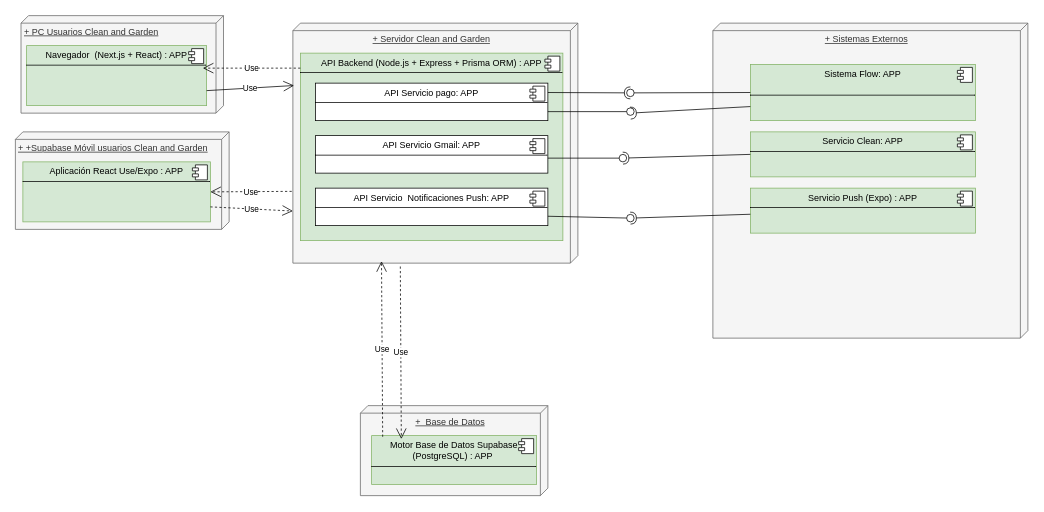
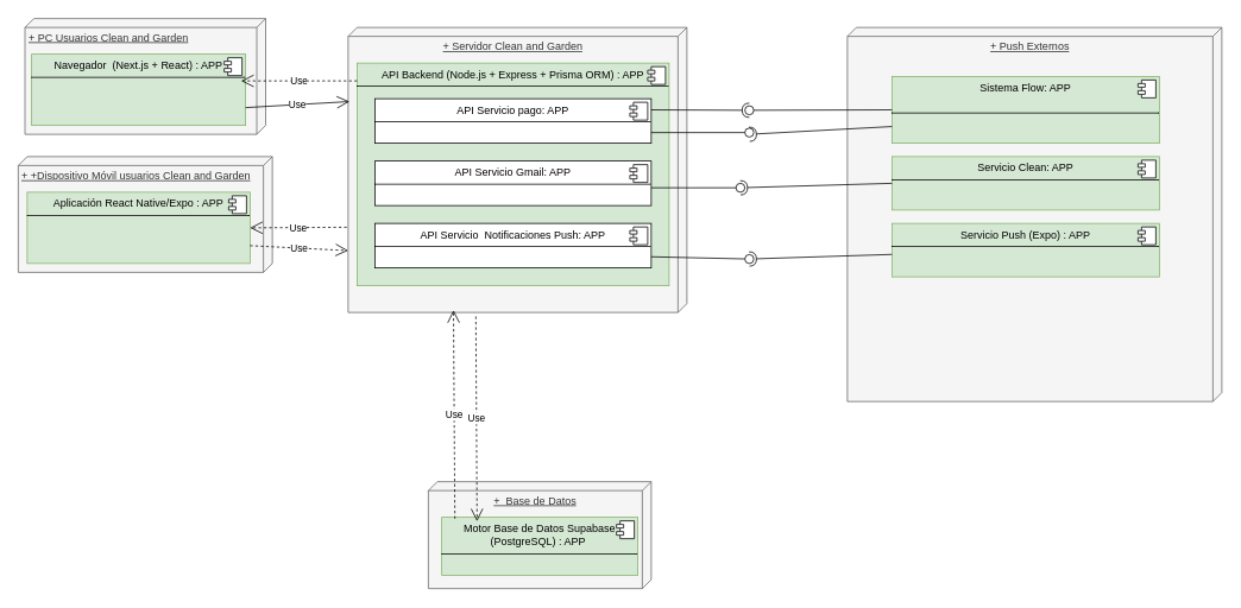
  <mxCell id="0" />
  <mxCell id="1" parent="0" />
  <mxCell id="2" value="+ PC Usuarios Clean and Garden" style="verticalAlign=top;align=left;spacingTop=8;spacingLeft=2;spacingRight=12;shape=cube;size=10;direction=south;fontStyle=4;html=1;whiteSpace=wrap;fillColor=#f5f5f5;fontColor=#333333;strokeColor=#666666;" parent="1" vertex="1"><mxGeometry x="27.5" y="20" width="270" height="130" as="geometry" /></mxCell>
  <mxCell id="3" value="&lt;p style=&quot;margin:0px;margin-top:6px;text-align:center;&quot;&gt;Navegador&amp;nbsp; (Next.js + React) : APP&lt;/p&gt;&lt;hr size=&quot;1&quot; style=&quot;border-style:solid;&quot;&gt;&lt;p style=&quot;margin:0px;margin-left:8px;&quot;&gt;&lt;br&gt;&lt;/p&gt;" style="align=left;overflow=fill;html=1;dropTarget=0;whiteSpace=wrap;fillColor=#d5e8d4;strokeColor=#82b366;" parent="1" vertex="1"><mxGeometry x="35" y="60" width="240" height="80" as="geometry" /></mxCell>
  <mxCell id="4" value="" style="shape=component;jettyWidth=8;jettyHeight=4;" parent="3" vertex="1"><mxGeometry x="1" width="20" height="20" relative="1" as="geometry"><mxPoint x="-24" y="4" as="offset" /></mxGeometry></mxCell>
- <mxCell id="5" value="+ +Supabase Móvil usuarios Clean and Garden" style="verticalAlign=top;align=left;spacingTop=8;spacingLeft=2;spacingRight=12;shape=cube;size=10;direction=south;fontStyle=4;html=1;whiteSpace=wrap;fillColor=#f5f5f5;strokeColor=#666666;fontColor=#333333;" parent="1" vertex="1"><mxGeometry x="20" y="175" width="285" height="130" as="geometry" /></mxCell>
- <mxCell id="6" value="&lt;p style=&quot;margin:0px;margin-top:6px;text-align:center;&quot;&gt;Aplicación React Use/Expo : APP&lt;/p&gt;&lt;hr size=&quot;1&quot; style=&quot;border-style:solid;&quot;&gt;&lt;p style=&quot;margin:0px;margin-left:8px;&quot;&gt;&lt;br&gt;&lt;/p&gt;" style="align=left;overflow=fill;html=1;dropTarget=0;whiteSpace=wrap;fillColor=#d5e8d4;strokeColor=#82b366;" parent="1" vertex="1"><mxGeometry x="30" y="215" width="250" height="80" as="geometry" /></mxCell>
+ <mxCell id="5" value="+ +Dispositivo Móvil usuarios Clean and Garden" style="verticalAlign=top;align=left;spacingTop=8;spacingLeft=2;spacingRight=12;shape=cube;size=10;direction=south;fontStyle=4;html=1;whiteSpace=wrap;fillColor=#f5f5f5;strokeColor=#666666;fontColor=#333333;" parent="1" vertex="1"><mxGeometry x="20" y="175" width="285" height="130" as="geometry" /></mxCell>
+ <mxCell id="6" value="&lt;p style=&quot;margin:0px;margin-top:6px;text-align:center;&quot;&gt;Aplicación React Native/Expo : APP&lt;/p&gt;&lt;hr size=&quot;1&quot; style=&quot;border-style:solid;&quot;&gt;&lt;p style=&quot;margin:0px;margin-left:8px;&quot;&gt;&lt;br&gt;&lt;/p&gt;" style="align=left;overflow=fill;html=1;dropTarget=0;whiteSpace=wrap;fillColor=#d5e8d4;strokeColor=#82b366;" parent="1" vertex="1"><mxGeometry x="30" y="215" width="250" height="80" as="geometry" /></mxCell>
  <mxCell id="7" value="" style="shape=component;jettyWidth=8;jettyHeight=4;" parent="6" vertex="1"><mxGeometry x="1" width="20" height="20" relative="1" as="geometry"><mxPoint x="-24" y="4" as="offset" /></mxGeometry></mxCell>
  <mxCell id="8" value="&lt;div style=&quot;&quot;&gt;&lt;span style=&quot;background-color: transparent;&quot;&gt;+ Servidor Clean and Garden&lt;/span&gt;&lt;/div&gt;" style="verticalAlign=top;align=center;spacingTop=8;spacingLeft=2;spacingRight=12;shape=cube;size=10;direction=south;fontStyle=4;html=1;whiteSpace=wrap;fillColor=#f5f5f5;fontColor=#333333;strokeColor=#666666;" parent="1" vertex="1"><mxGeometry x="390" y="30" width="380" height="320" as="geometry" /></mxCell>
  <mxCell id="9" value="&lt;p style=&quot;margin:0px;margin-top:6px;text-align:center;&quot;&gt;API Backend (Node.js + Express + Prisma ORM) : APP&lt;/p&gt;&lt;hr size=&quot;1&quot; style=&quot;border-style:solid;&quot;&gt;&lt;p style=&quot;margin:0px;margin-left:8px;&quot;&gt;&lt;br&gt;&lt;/p&gt;" style="align=left;overflow=fill;html=1;dropTarget=0;whiteSpace=wrap;fillColor=#d5e8d4;strokeColor=#82b366;" parent="1" vertex="1"><mxGeometry x="400" y="70" width="350" height="250" as="geometry" /></mxCell>
  <mxCell id="10" value="" style="shape=component;jettyWidth=8;jettyHeight=4;" parent="9" vertex="1"><mxGeometry x="1" width="20" height="20" relative="1" as="geometry"><mxPoint x="-24" y="4" as="offset" /></mxGeometry></mxCell>
  <mxCell id="11" value="&lt;p style=&quot;margin:0px;margin-top:6px;text-align:center;&quot;&gt;API Servicio pago: APP&lt;/p&gt;&lt;hr size=&quot;1&quot; style=&quot;border-style:solid;&quot;&gt;&lt;p style=&quot;margin:0px;margin-left:8px;&quot;&gt;&lt;br&gt;&lt;/p&gt;" style="align=left;overflow=fill;html=1;dropTarget=0;whiteSpace=wrap;" parent="1" vertex="1"><mxGeometry x="420" y="110" width="310" height="50" as="geometry" /></mxCell>
  <mxCell id="12" value="" style="shape=component;jettyWidth=8;jettyHeight=4;" parent="11" vertex="1"><mxGeometry x="1" width="20" height="20" relative="1" as="geometry"><mxPoint x="-24" y="4" as="offset" /></mxGeometry></mxCell>
  <mxCell id="13" value="&lt;p style=&quot;margin:0px;margin-top:6px;text-align:center;&quot;&gt;API Servicio Gmail: APP&lt;/p&gt;&lt;hr size=&quot;1&quot; style=&quot;border-style:solid;&quot;&gt;&lt;p style=&quot;margin:0px;margin-left:8px;&quot;&gt;&lt;br&gt;&lt;/p&gt;" style="align=left;overflow=fill;html=1;dropTarget=0;whiteSpace=wrap;" parent="1" vertex="1"><mxGeometry x="420" y="180" width="310" height="50" as="geometry" /></mxCell>
  <mxCell id="14" value="" style="shape=component;jettyWidth=8;jettyHeight=4;" parent="13" vertex="1"><mxGeometry x="1" width="20" height="20" relative="1" as="geometry"><mxPoint x="-24" y="4" as="offset" /></mxGeometry></mxCell>
  <mxCell id="15" value="&lt;p style=&quot;margin:0px;margin-top:6px;text-align:center;&quot;&gt;API Servicio&amp;nbsp; Notificaciones Push: APP&lt;/p&gt;&lt;hr size=&quot;1&quot; style=&quot;border-style:solid;&quot;&gt;&lt;p style=&quot;margin:0px;margin-left:8px;&quot;&gt;&lt;br&gt;&lt;/p&gt;" style="align=left;overflow=fill;html=1;dropTarget=0;whiteSpace=wrap;" parent="1" vertex="1"><mxGeometry x="420" y="250" width="310" height="50" as="geometry" /></mxCell>
  <mxCell id="16" value="" style="shape=component;jettyWidth=8;jettyHeight=4;" parent="15" vertex="1"><mxGeometry x="1" width="20" height="20" relative="1" as="geometry"><mxPoint x="-24" y="4" as="offset" /></mxGeometry></mxCell>
  <mxCell id="17" value="+&amp;nbsp; Base de Datos" style="verticalAlign=top;align=center;spacingTop=8;spacingLeft=2;spacingRight=12;shape=cube;size=10;direction=south;fontStyle=4;html=1;whiteSpace=wrap;fillColor=#f5f5f5;fontColor=#333333;strokeColor=#666666;" parent="1" vertex="1"><mxGeometry x="480" y="540" width="250" height="120" as="geometry" /></mxCell>
  <mxCell id="18" value="&lt;p style=&quot;margin:0px;margin-top:6px;text-align:center;&quot;&gt;&lt;span style=&quot;background-color: transparent; color: light-dark(rgb(0, 0, 0), rgb(255, 255, 255)); text-align: left;&quot;&gt;Motor Base de Datos Supabase (PostgreSQL) : APP&lt;/span&gt;&amp;nbsp;&lt;/p&gt;&lt;hr size=&quot;1&quot; style=&quot;border-style:solid;&quot;&gt;&lt;p style=&quot;margin:0px;margin-left:8px;&quot;&gt;&lt;br&gt;&lt;/p&gt;" style="align=left;overflow=fill;html=1;dropTarget=0;whiteSpace=wrap;fillColor=#d5e8d4;strokeColor=#82b366;" parent="1" vertex="1"><mxGeometry x="495" y="580" width="220" height="65" as="geometry" /></mxCell>
  <mxCell id="19" value="" style="shape=component;jettyWidth=8;jettyHeight=4;" parent="18" vertex="1"><mxGeometry x="1" width="20" height="20" relative="1" as="geometry"><mxPoint x="-24" y="4" as="offset" /></mxGeometry></mxCell>
  <mxCell id="20" value="Use" style="endArrow=open;endSize=12;dashed=0;html=1;rounded=0;exitX=1;exitY=0.75;exitDx=0;exitDy=0;entryX=0.26;entryY=0.996;entryDx=0;entryDy=0;entryPerimeter=0;" parent="1" source="3" target="8" edge="1"><mxGeometry width="160" relative="1" as="geometry"><mxPoint x="240" y="210" as="sourcePoint" /><mxPoint x="700" y="20" as="targetPoint" /></mxGeometry></mxCell>
  <mxCell id="21" value="Use" style="endArrow=open;endSize=12;dashed=1;html=1;rounded=0;exitX=1;exitY=0.75;exitDx=0;exitDy=0;entryX=0.783;entryY=1;entryDx=0;entryDy=0;entryPerimeter=0;" parent="1" source="6" target="8" edge="1"><mxGeometry width="160" relative="1" as="geometry"><mxPoint x="250" y="210" as="sourcePoint" /><mxPoint x="400" y="210" as="targetPoint" /><Array as="points" /></mxGeometry></mxCell>
  <mxCell id="22" value="Use" style="endArrow=open;endSize=12;dashed=1;html=1;rounded=0;" parent="1" edge="1"><mxGeometry width="160" relative="1" as="geometry"><mxPoint x="400" y="90" as="sourcePoint" /><mxPoint x="270" y="90" as="targetPoint" /></mxGeometry></mxCell>
  <mxCell id="23" value="Use" style="endArrow=open;endSize=12;dashed=1;html=1;rounded=0;entryX=1;entryY=0.5;entryDx=0;entryDy=0;exitX=0.701;exitY=1.004;exitDx=0;exitDy=0;exitPerimeter=0;" parent="1" source="8" target="6" edge="1"><mxGeometry width="160" relative="1" as="geometry"><mxPoint x="417" y="20" as="sourcePoint" /><mxPoint x="352.1" y="-192.66" as="targetPoint" /></mxGeometry></mxCell>
  <mxCell id="24" value="Use" style="endArrow=open;endSize=12;dashed=1;html=1;rounded=0;entryX=0.18;entryY=0.069;entryDx=0;entryDy=0;entryPerimeter=0;exitX=1.014;exitY=0.623;exitDx=0;exitDy=0;exitPerimeter=0;" parent="1" source="8" target="18" edge="1"><mxGeometry width="160" relative="1" as="geometry"><mxPoint x="550" y="360" as="sourcePoint" /><mxPoint x="520" y="590" as="targetPoint" /></mxGeometry></mxCell>
  <mxCell id="25" value="Use" style="endArrow=open;endSize=12;dashed=1;html=1;rounded=0;exitX=0.067;exitY=0.024;exitDx=0;exitDy=0;exitPerimeter=0;entryX=0.992;entryY=0.689;entryDx=0;entryDy=0;entryPerimeter=0;" parent="1" source="18" target="8" edge="1"><mxGeometry width="160" relative="1" as="geometry"><mxPoint x="770" y="250" as="sourcePoint" /><mxPoint x="508" y="340" as="targetPoint" /></mxGeometry></mxCell>
  <mxCell id="26" value="" style="ellipse;whiteSpace=wrap;html=1;align=center;aspect=fixed;fillColor=none;strokeColor=none;resizable=0;perimeter=centerPerimeter;rotatable=0;allowArrows=0;points=[];outlineConnect=1;" parent="1" vertex="1"><mxGeometry x="565" y="250" width="10" height="10" as="geometry" /></mxCell>
  <mxCell id="27" value="" style="ellipse;whiteSpace=wrap;html=1;align=center;aspect=fixed;fillColor=none;strokeColor=none;resizable=0;perimeter=centerPerimeter;rotatable=0;allowArrows=0;points=[];outlineConnect=1;" parent="1" vertex="1"><mxGeometry x="565" y="250" width="10" height="10" as="geometry" /></mxCell>
- <mxCell id="28" value="+ Sistemas Externos" style="verticalAlign=top;align=center;spacingTop=8;spacingLeft=2;spacingRight=12;shape=cube;size=10;direction=south;fontStyle=4;html=1;whiteSpace=wrap;fillColor=#f5f5f5;fontColor=#333333;strokeColor=#666666;" parent="1" vertex="1"><mxGeometry x="950" y="30" width="420" height="420" as="geometry" /></mxCell>
+ <mxCell id="28" value="+ Push Externos" style="verticalAlign=top;align=center;spacingTop=8;spacingLeft=2;spacingRight=12;shape=cube;size=10;direction=south;fontStyle=4;html=1;whiteSpace=wrap;fillColor=#f5f5f5;fontColor=#333333;strokeColor=#666666;" parent="1" vertex="1"><mxGeometry x="950" y="30" width="420" height="420" as="geometry" /></mxCell>
  <mxCell id="29" value="&lt;p style=&quot;margin:0px;margin-top:6px;text-align:center;&quot;&gt;Sistema Flow: APP&lt;/p&gt;&lt;div&gt;&lt;br&gt;&lt;/div&gt;&lt;hr size=&quot;1&quot; style=&quot;border-style:solid;&quot;&gt;&lt;p style=&quot;margin:0px;margin-left:8px;&quot;&gt;&lt;br&gt;&lt;/p&gt;" style="align=left;overflow=fill;html=1;dropTarget=0;whiteSpace=wrap;fillColor=#d5e8d4;strokeColor=#82b366;" parent="1" vertex="1"><mxGeometry x="1000" y="85" width="300" height="75" as="geometry" /></mxCell>
  <mxCell id="30" value="" style="shape=component;jettyWidth=8;jettyHeight=4;" parent="29" vertex="1"><mxGeometry x="1" width="20" height="20" relative="1" as="geometry"><mxPoint x="-24" y="4" as="offset" /></mxGeometry></mxCell>
  <mxCell id="31" value="" style="ellipse;whiteSpace=wrap;html=1;align=center;aspect=fixed;fillColor=none;strokeColor=none;resizable=0;perimeter=centerPerimeter;rotatable=0;allowArrows=0;points=[];outlineConnect=1;" parent="1" vertex="1"><mxGeometry x="565" y="290" width="10" height="10" as="geometry" /></mxCell>
  <mxCell id="32" value="" style="ellipse;whiteSpace=wrap;html=1;align=center;aspect=fixed;fillColor=none;strokeColor=none;resizable=0;perimeter=centerPerimeter;rotatable=0;allowArrows=0;points=[];outlineConnect=1;" parent="1" vertex="1"><mxGeometry x="565" y="290" width="10" height="10" as="geometry" /></mxCell>
  <mxCell id="33" value="" style="ellipse;whiteSpace=wrap;html=1;align=center;aspect=fixed;fillColor=none;strokeColor=none;resizable=0;perimeter=centerPerimeter;rotatable=0;allowArrows=0;points=[];outlineConnect=1;" parent="1" vertex="1"><mxGeometry x="565" y="290" width="10" height="10" as="geometry" /></mxCell>
  <mxCell id="34" value="" style="ellipse;whiteSpace=wrap;html=1;align=center;aspect=fixed;fillColor=none;strokeColor=none;resizable=0;perimeter=centerPerimeter;rotatable=0;allowArrows=0;points=[];outlineConnect=1;" parent="1" vertex="1"><mxGeometry x="565" y="290" width="10" height="10" as="geometry" /></mxCell>
  <mxCell id="35" value="" style="ellipse;whiteSpace=wrap;html=1;align=center;aspect=fixed;fillColor=none;strokeColor=none;resizable=0;perimeter=centerPerimeter;rotatable=0;allowArrows=0;points=[];outlineConnect=1;" parent="1" vertex="1"><mxGeometry x="685" y="290" width="10" height="10" as="geometry" /></mxCell>
  <mxCell id="36" value="" style="ellipse;whiteSpace=wrap;html=1;align=center;aspect=fixed;fillColor=none;strokeColor=none;resizable=0;perimeter=centerPerimeter;rotatable=0;allowArrows=0;points=[];outlineConnect=1;" parent="1" vertex="1"><mxGeometry x="685" y="290" width="10" height="10" as="geometry" /></mxCell>
  <mxCell id="37" value="&lt;p style=&quot;margin:0px;margin-top:6px;text-align:center;&quot;&gt;&lt;/p&gt;&lt;p style=&quot;margin: 6px 0px 0px; text-align: center;&quot;&gt;Servicio Clean: APP&lt;/p&gt;&lt;hr style=&quot;border-style: solid;&quot; size=&quot;1&quot;&gt;&lt;p style=&quot;margin: 0px 0px 0px 8px;&quot;&gt;&lt;br&gt;&lt;/p&gt;" style="align=left;overflow=fill;html=1;dropTarget=0;whiteSpace=wrap;fillColor=#d5e8d4;strokeColor=#82b366;" vertex="1" parent="1"><mxGeometry x="1000" y="175" width="300" height="60" as="geometry" /></mxCell>
  <mxCell id="38" value="" style="shape=component;jettyWidth=8;jettyHeight=4;" vertex="1" parent="37"><mxGeometry x="1" width="20" height="20" relative="1" as="geometry"><mxPoint x="-24" y="4" as="offset" /></mxGeometry></mxCell>
  <mxCell id="39" value="&lt;p style=&quot;margin:0px;margin-top:6px;text-align:center;&quot;&gt;&lt;/p&gt;&lt;p style=&quot;margin: 6px 0px 0px; text-align: center;&quot;&gt;Servicio Push (Expo) : APP&lt;/p&gt;&lt;hr style=&quot;border-style: solid;&quot; size=&quot;1&quot;&gt;&lt;p style=&quot;margin: 0px 0px 0px 8px;&quot;&gt;&lt;br&gt;&lt;/p&gt;" style="align=left;overflow=fill;html=1;dropTarget=0;whiteSpace=wrap;fillColor=#d5e8d4;strokeColor=#82b366;" vertex="1" parent="1"><mxGeometry x="1000" y="250" width="300" height="60" as="geometry" /></mxCell>
  <mxCell id="40" value="" style="shape=component;jettyWidth=8;jettyHeight=4;" vertex="1" parent="39"><mxGeometry x="1" width="20" height="20" relative="1" as="geometry"><mxPoint x="-24" y="4" as="offset" /></mxGeometry></mxCell>
  <mxCell id="41" value="" style="rounded=0;orthogonalLoop=1;jettySize=auto;html=1;endArrow=halfCircle;endFill=0;endSize=6;strokeWidth=1;sketch=0;exitX=1;exitY=0.25;exitDx=0;exitDy=0;" edge="1" parent="1" source="11"><mxGeometry relative="1" as="geometry"><mxPoint x="760" y="380" as="sourcePoint" /><mxPoint x="840" y="123" as="targetPoint" /></mxGeometry></mxCell>
  <mxCell id="42" value="" style="rounded=0;orthogonalLoop=1;jettySize=auto;html=1;endArrow=oval;endFill=0;sketch=0;sourcePerimeterSpacing=0;targetPerimeterSpacing=0;endSize=10;exitX=0;exitY=0.5;exitDx=0;exitDy=0;" edge="1" parent="1" source="29"><mxGeometry relative="1" as="geometry"><mxPoint x="720" y="420" as="sourcePoint" /><mxPoint x="840" y="123" as="targetPoint" /></mxGeometry></mxCell>
  <mxCell id="43" value="" style="ellipse;whiteSpace=wrap;html=1;align=center;aspect=fixed;fillColor=none;strokeColor=none;resizable=0;perimeter=centerPerimeter;rotatable=0;allowArrows=0;points=[];outlineConnect=1;" vertex="1" parent="1"><mxGeometry x="485" y="290" width="10" height="10" as="geometry" /></mxCell>
  <mxCell id="44" value="" style="rounded=0;orthogonalLoop=1;jettySize=auto;html=1;endArrow=halfCircle;endFill=0;endSize=6;strokeWidth=1;sketch=0;exitX=0;exitY=0.75;exitDx=0;exitDy=0;" edge="1" parent="1" source="29"><mxGeometry relative="1" as="geometry"><mxPoint x="720" y="420" as="sourcePoint" /><mxPoint x="840" y="150" as="targetPoint" /></mxGeometry></mxCell>
  <mxCell id="45" value="" style="rounded=0;orthogonalLoop=1;jettySize=auto;html=1;endArrow=oval;endFill=0;sketch=0;sourcePerimeterSpacing=0;targetPerimeterSpacing=0;endSize=10;exitX=1;exitY=0.76;exitDx=0;exitDy=0;exitPerimeter=0;" edge="1" parent="1" source="11"><mxGeometry relative="1" as="geometry"><mxPoint x="790" y="410" as="sourcePoint" /><mxPoint x="840" y="148" as="targetPoint" /></mxGeometry></mxCell>
  <mxCell id="46" value="" style="ellipse;whiteSpace=wrap;html=1;align=center;aspect=fixed;fillColor=none;strokeColor=none;resizable=0;perimeter=centerPerimeter;rotatable=0;allowArrows=0;points=[];outlineConnect=1;" vertex="1" parent="1"><mxGeometry x="850" y="500" width="10" height="10" as="geometry" /></mxCell>
  <mxCell id="47" value="" style="ellipse;whiteSpace=wrap;html=1;align=center;aspect=fixed;fillColor=none;strokeColor=none;resizable=0;perimeter=centerPerimeter;rotatable=0;allowArrows=0;points=[];outlineConnect=1;" vertex="1" parent="1"><mxGeometry x="485" y="290" width="10" height="10" as="geometry" /></mxCell>
  <mxCell id="48" value="" style="rounded=0;orthogonalLoop=1;jettySize=auto;html=1;endArrow=halfCircle;endFill=0;endSize=6;strokeWidth=1;sketch=0;exitX=0;exitY=0.5;exitDx=0;exitDy=0;" edge="1" parent="1" source="37"><mxGeometry relative="1" as="geometry"><mxPoint x="760" y="450" as="sourcePoint" /><mxPoint x="830" y="210" as="targetPoint" /></mxGeometry></mxCell>
  <mxCell id="49" value="" style="rounded=0;orthogonalLoop=1;jettySize=auto;html=1;endArrow=oval;endFill=0;sketch=0;sourcePerimeterSpacing=0;targetPerimeterSpacing=0;endSize=10;" edge="1" parent="1"><mxGeometry relative="1" as="geometry"><mxPoint x="730" y="210" as="sourcePoint" /><mxPoint x="830" y="210" as="targetPoint" /></mxGeometry></mxCell>
  <mxCell id="50" value="" style="ellipse;whiteSpace=wrap;html=1;align=center;aspect=fixed;fillColor=none;strokeColor=none;resizable=0;perimeter=centerPerimeter;rotatable=0;allowArrows=0;points=[];outlineConnect=1;" vertex="1" parent="1"><mxGeometry x="795" y="215" width="10" height="10" as="geometry" /></mxCell>
  <mxCell id="51" value="" style="ellipse;whiteSpace=wrap;html=1;align=center;aspect=fixed;fillColor=none;strokeColor=none;resizable=0;perimeter=centerPerimeter;rotatable=0;allowArrows=0;points=[];outlineConnect=1;" vertex="1" parent="1"><mxGeometry x="910" y="520" width="10" height="10" as="geometry" /></mxCell>
  <mxCell id="52" value="" style="rounded=0;orthogonalLoop=1;jettySize=auto;html=1;endArrow=halfCircle;endFill=0;endSize=6;strokeWidth=1;sketch=0;" edge="1" parent="1" source="39"><mxGeometry relative="1" as="geometry"><mxPoint x="730" y="440" as="sourcePoint" /><mxPoint x="840" y="290" as="targetPoint" /></mxGeometry></mxCell>
  <mxCell id="53" value="" style="rounded=0;orthogonalLoop=1;jettySize=auto;html=1;endArrow=oval;endFill=0;sketch=0;sourcePerimeterSpacing=0;targetPerimeterSpacing=0;endSize=10;exitX=1;exitY=0.75;exitDx=0;exitDy=0;" edge="1" parent="1" source="15"><mxGeometry relative="1" as="geometry"><mxPoint x="800" y="390" as="sourcePoint" /><mxPoint x="840" y="290" as="targetPoint" /></mxGeometry></mxCell>
  <mxCell id="54" value="" style="ellipse;whiteSpace=wrap;html=1;align=center;aspect=fixed;fillColor=none;strokeColor=none;resizable=0;perimeter=centerPerimeter;rotatable=0;allowArrows=0;points=[];outlineConnect=1;" vertex="1" parent="1"><mxGeometry x="827" y="390" width="10" height="10" as="geometry" /></mxCell>
